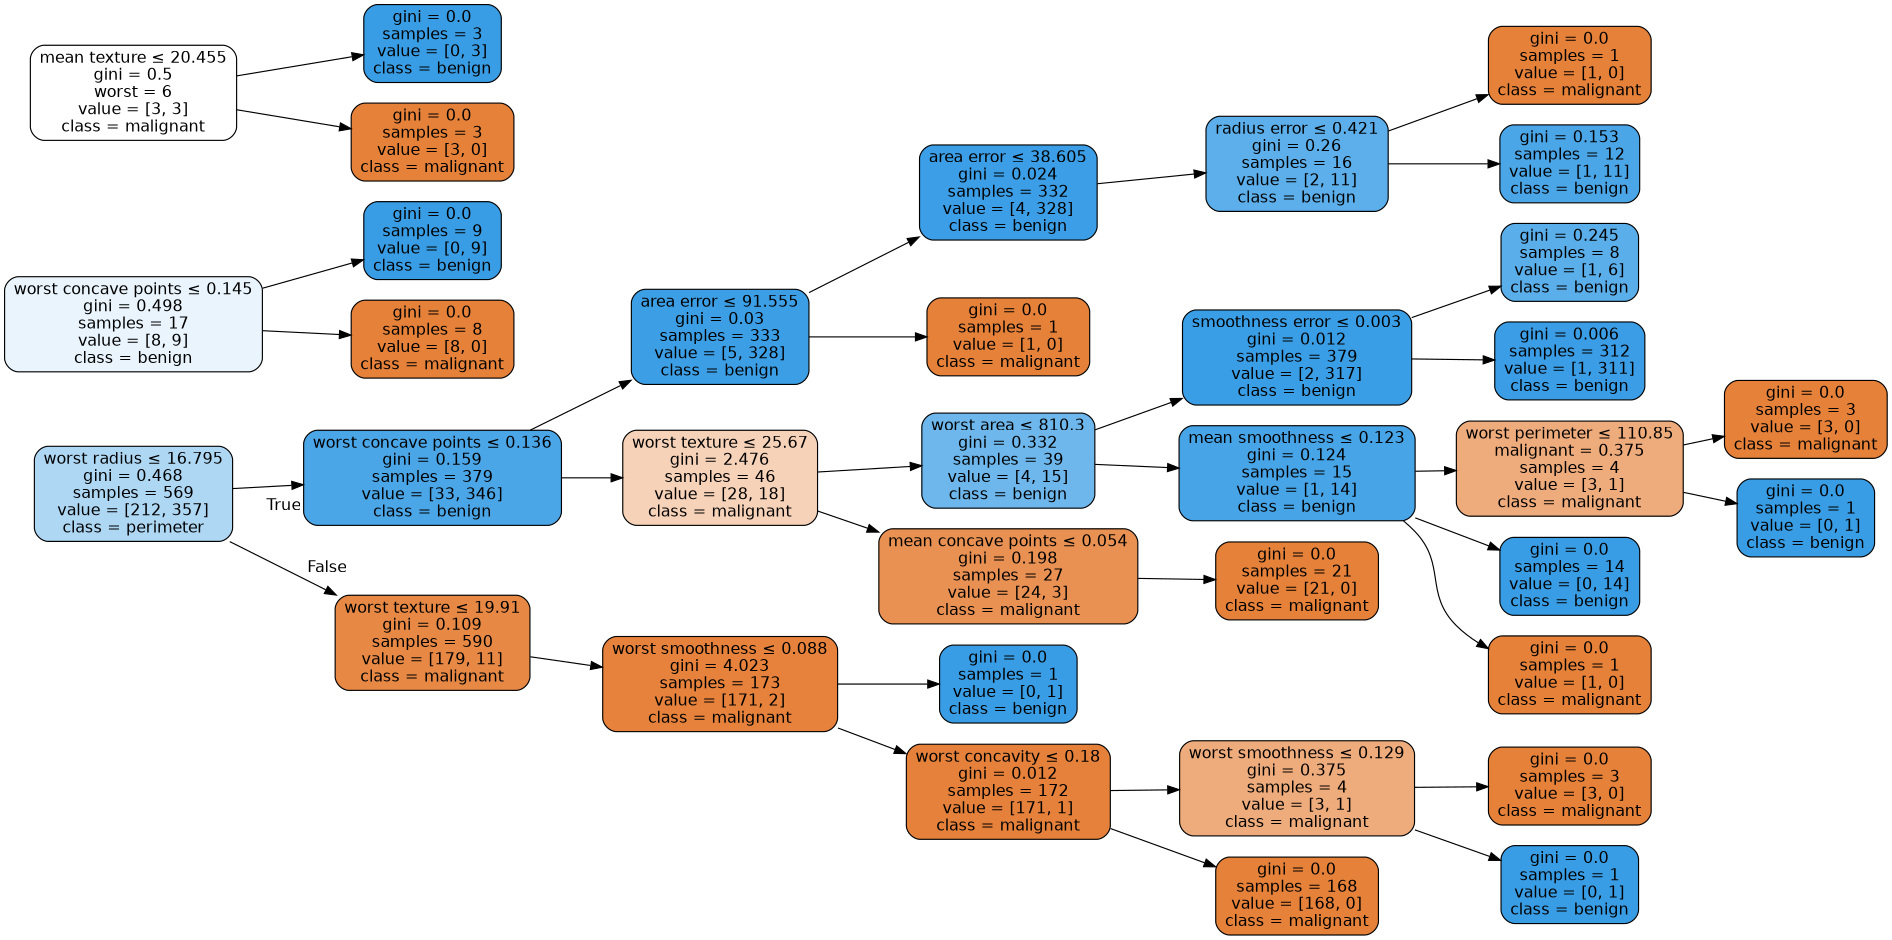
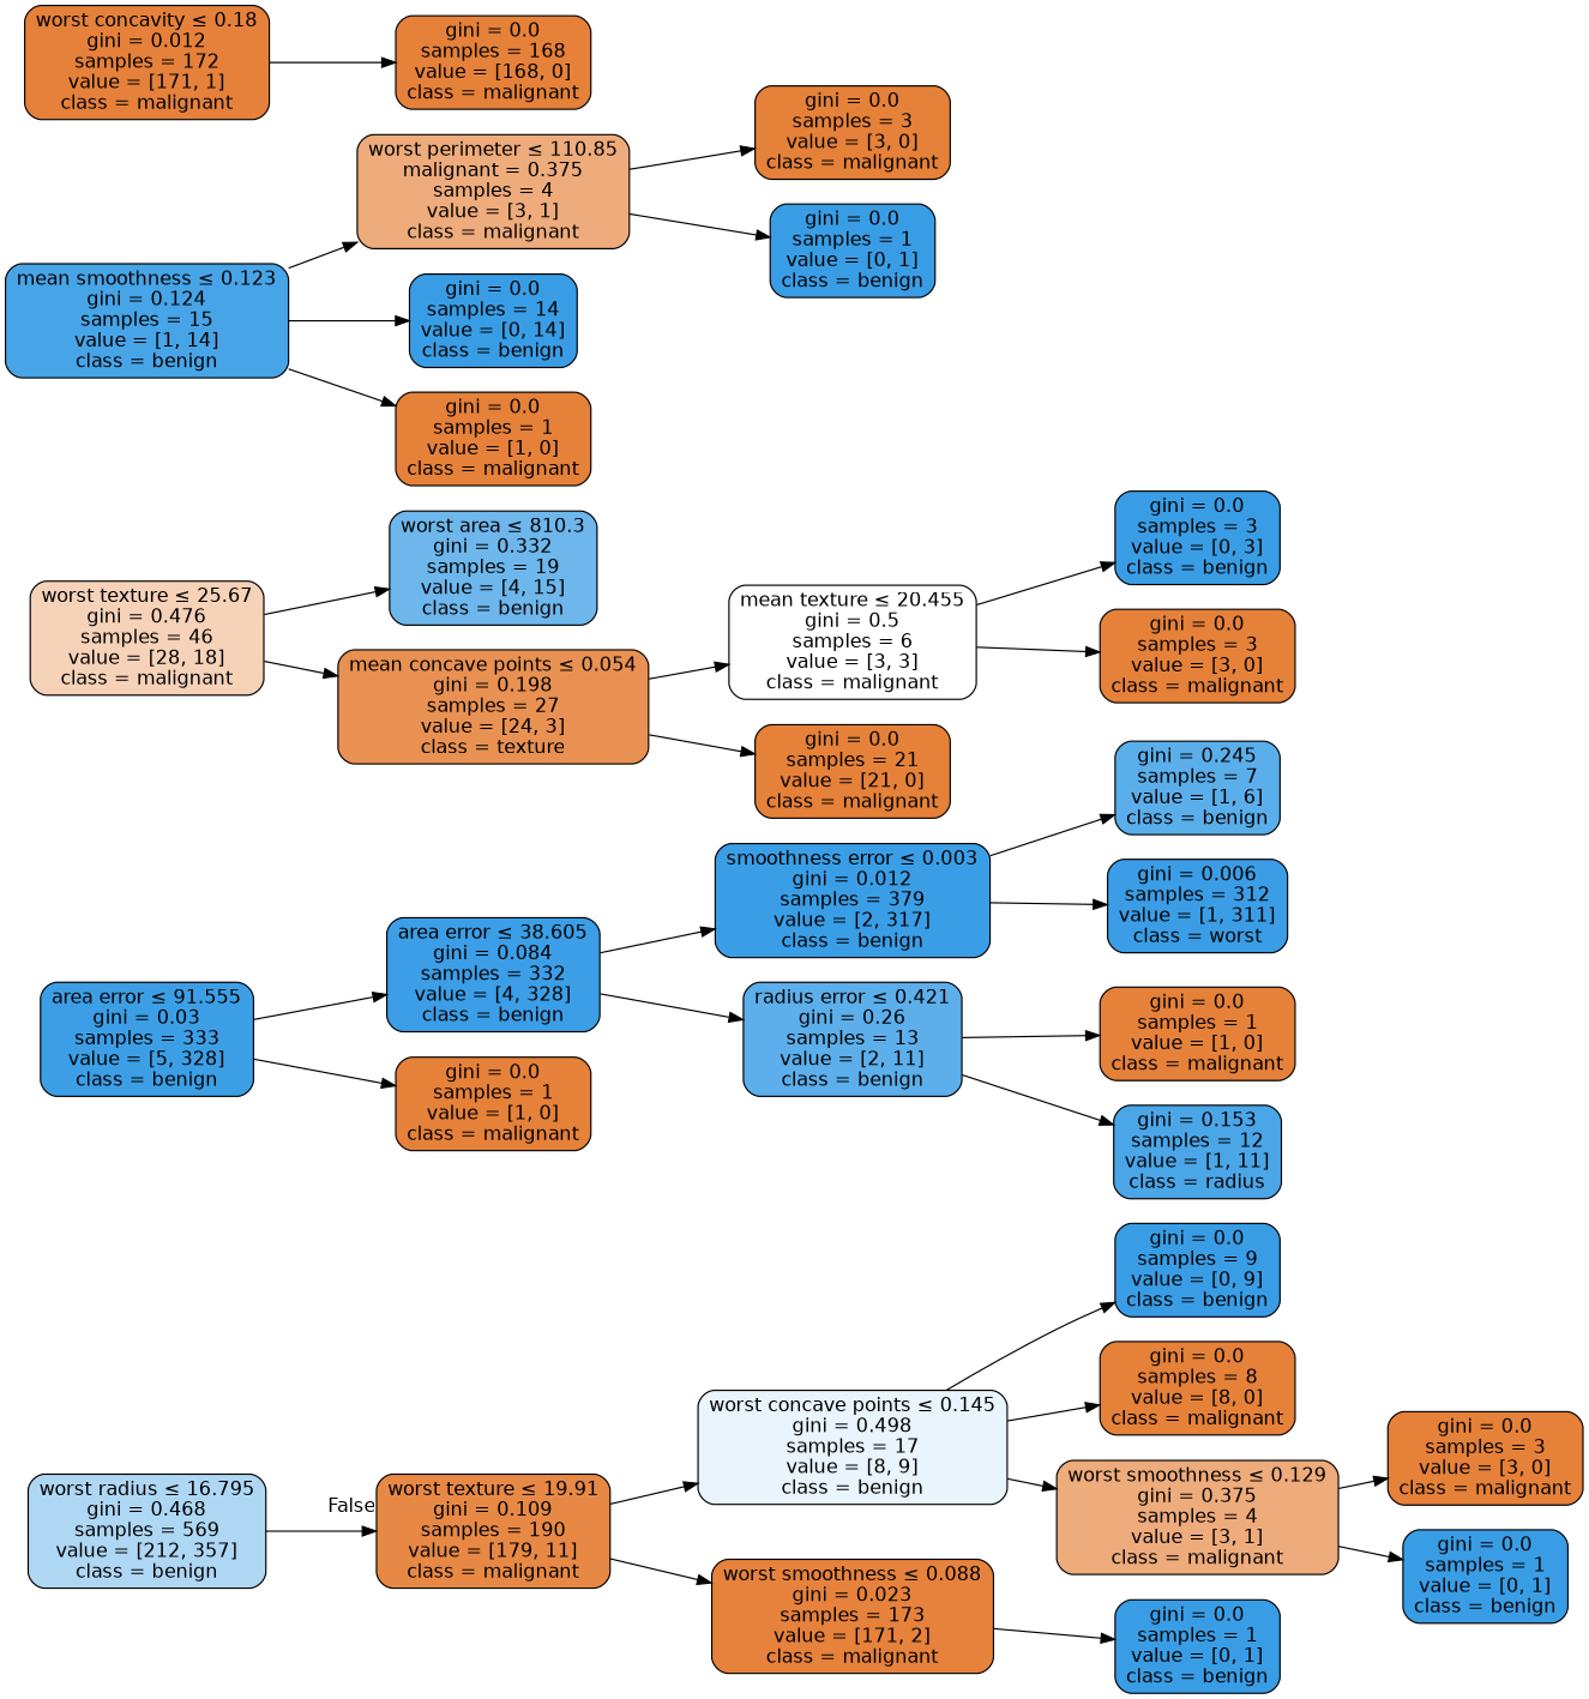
  digraph {
    rankdir=LR
    node [color=black fillcolor="#e58139ff" fontname=helvetica shape=box style="filled, rounded"]
    edge [fontname=helvetica]
-   n1 [fillcolor="#399de568" label=<worst radius &le; 16.795<br/>gini = 0.468<br/>samples = 569<br/>value = [212, 357]<br/>class = perimeter>]
-   n2 [fillcolor="#399de5e7" label=<worst concave points &le; 0.136<br/>gini = 0.159<br/>samples = 379<br/>value = [33, 346]<br/>class = benign>]
-   n3 [fillcolor="#e58139ef" label=<worst texture &le; 19.91<br/>gini = 0.109<br/>samples = 590<br/>value = [179, 11]<br/>class = malignant>]
+   n1 [fillcolor="#399de568" label=<worst radius &le; 16.795<br/>gini = 0.468<br/>samples = 569<br/>value = [212, 357]<br/>class = benign>]
+   n3 [fillcolor="#e58139ef" label=<worst texture &le; 19.91<br/>gini = 0.109<br/>samples = 190<br/>value = [179, 11]<br/>class = malignant>]
    n4 [fillcolor="#399de5fb" label=<area error &le; 91.555<br/>gini = 0.03<br/>samples = 333<br/>value = [5, 328]<br/>class = benign>]
-   n5 [fillcolor="#e581395b" label=<worst texture &le; 25.67<br/>gini = 2.476<br/>samples = 46<br/>value = [28, 18]<br/>class = malignant>]
+   n5 [fillcolor="#e581395b" label=<worst texture &le; 25.67<br/>gini = 0.476<br/>samples = 46<br/>value = [28, 18]<br/>class = malignant>]
    n6 [fillcolor="#399de51c" label=<worst concave points &le; 0.145<br/>gini = 0.498<br/>samples = 17<br/>value = [8, 9]<br/>class = benign>]
-   n7 [fillcolor="#e58139fc" label=<worst smoothness &le; 0.088<br/>gini = 4.023<br/>samples = 173<br/>value = [171, 2]<br/>class = malignant>]
-   n8 [fillcolor="#399de5fc" label=<area error &le; 38.605<br/>gini = 0.024<br/>samples = 332<br/>value = [4, 328]<br/>class = benign>]
+   n7 [fillcolor="#e58139fc" label=<worst smoothness &le; 0.088<br/>gini = 0.023<br/>samples = 173<br/>value = [171, 2]<br/>class = malignant>]
+   n8 [fillcolor="#399de5fc" label=<area error &le; 38.605<br/>gini = 0.084<br/>samples = 332<br/>value = [4, 328]<br/>class = benign>]
    n9 [label=<gini = 0.0<br/>samples = 1<br/>value = [1, 0]<br/>class = malignant>]
-   n10 [fillcolor="#399de5bb" label=<worst area &le; 810.3<br/>gini = 0.332<br/>samples = 39<br/>value = [4, 15]<br/>class = benign>]
-   n11 [fillcolor="#e58139df" label=<mean concave points &le; 0.054<br/>gini = 0.198<br/>samples = 27<br/>value = [24, 3]<br/>class = malignant>]
+   n10 [fillcolor="#399de5bb" label=<worst area &le; 810.3<br/>gini = 0.332<br/>samples = 19<br/>value = [4, 15]<br/>class = benign>]
+   n11 [fillcolor="#e58139df" label=<mean concave points &le; 0.054<br/>gini = 0.198<br/>samples = 27<br/>value = [24, 3]<br/>class = texture>]
    n12 [fillcolor="#399de5fd" label=<smoothness error &le; 0.003<br/>gini = 0.012<br/>samples = 379<br/>value = [2, 317]<br/>class = benign>]
-   n13 [fillcolor="#399de5d1" label=<radius error &le; 0.421<br/>gini = 0.26<br/>samples = 16<br/>value = [2, 11]<br/>class = benign>]
-   n14 [fillcolor="#399de5d4" label=<gini = 0.245<br/>samples = 8<br/>value = [1, 6]<br/>class = benign>]
-   n15 [fillcolor="#399de5fe" label=<gini = 0.006<br/>samples = 312<br/>value = [1, 311]<br/>class = benign>]
+   n13 [fillcolor="#399de5d1" label=<radius error &le; 0.421<br/>gini = 0.26<br/>samples = 13<br/>value = [2, 11]<br/>class = benign>]
+   n14 [fillcolor="#399de5d4" label=<gini = 0.245<br/>samples = 7<br/>value = [1, 6]<br/>class = benign>]
+   n15 [fillcolor="#399de5fe" label=<gini = 0.006<br/>samples = 312<br/>value = [1, 311]<br/>class = worst>]
    n16 [label=<gini = 0.0<br/>samples = 1<br/>value = [1, 0]<br/>class = malignant>]
-   n17 [fillcolor="#399de5e8" label=<gini = 0.153<br/>samples = 12<br/>value = [1, 11]<br/>class = benign>]
+   n17 [fillcolor="#399de5e8" label=<gini = 0.153<br/>samples = 12<br/>value = [1, 11]<br/>class = radius>]
    n18 [fillcolor="#399de5ed" label=<mean smoothness &le; 0.123<br/>gini = 0.124<br/>samples = 15<br/>value = [1, 14]<br/>class = benign>]
-   n19 [fillcolor="#e5813900" label=<mean texture &le; 20.455<br/>gini = 0.5<br/>worst = 6<br/>value = [3, 3]<br/>class = malignant>]
+   n19 [fillcolor="#e5813900" label=<mean texture &le; 20.455<br/>gini = 0.5<br/>samples = 6<br/>value = [3, 3]<br/>class = malignant>]
    n20 [label=<gini = 0.0<br/>samples = 21<br/>value = [21, 0]<br/>class = malignant>]
    n21 [fillcolor="#e58139aa" label=<worst perimeter &le; 110.85<br/>malignant = 0.375<br/>samples = 4<br/>value = [3, 1]<br/>class = malignant>]
    n22 [fillcolor="#399de5ff" label=<gini = 0.0<br/>samples = 14<br/>value = [0, 14]<br/>class = benign>]
    n23 [label=<gini = 0.0<br/>samples = 1<br/>value = [1, 0]<br/>class = malignant>]
    n24 [label=<gini = 0.0<br/>samples = 3<br/>value = [3, 0]<br/>class = malignant>]
    n25 [fillcolor="#399de5ff" label=<gini = 0.0<br/>samples = 1<br/>value = [0, 1]<br/>class = benign>]
    n26 [fillcolor="#399de5ff" label=<gini = 0.0<br/>samples = 3<br/>value = [0, 3]<br/>class = benign>]
    n27 [label=<gini = 0.0<br/>samples = 3<br/>value = [3, 0]<br/>class = malignant>]
    n28 [fillcolor="#399de5ff" label=<gini = 0.0<br/>samples = 9<br/>value = [0, 9]<br/>class = benign>]
    n29 [label=<gini = 0.0<br/>samples = 8<br/>value = [8, 0]<br/>class = malignant>]
    n30 [fillcolor="#399de5ff" label=<gini = 0.0<br/>samples = 1<br/>value = [0, 1]<br/>class = benign>]
    n31 [fillcolor="#e58139fe" label=<worst concavity &le; 0.18<br/>gini = 0.012<br/>samples = 172<br/>value = [171, 1]<br/>class = malignant>]
    n32 [fillcolor="#e58139aa" label=<worst smoothness &le; 0.129<br/>gini = 0.375<br/>samples = 4<br/>value = [3, 1]<br/>class = malignant>]
    n33 [label=<gini = 0.0<br/>samples = 168<br/>value = [168, 0]<br/>class = malignant>]
    n34 [label=<gini = 0.0<br/>samples = 3<br/>value = [3, 0]<br/>class = malignant>]
    n35 [fillcolor="#399de5ff" label=<gini = 0.0<br/>samples = 1<br/>value = [0, 1]<br/>class = benign>]
-   n1 -> n2 [headlabel=True labelangle=45 labeldistance=2.5]
    n1 -> n3 [headlabel=False labelangle=-45 labeldistance=2.5]
-   n2 -> n4
-   n2 -> n5
+   n3 -> n6
    n3 -> n7
    n4 -> n8
    n4 -> n9
    n5 -> n10
    n5 -> n11
    n6 -> n28
    n6 -> n29
    n7 -> n30
-   n7 -> n31
-   n10 -> n12
+   n8 -> n12
    n8 -> n13
-   n10 -> n18
+   n11 -> n19
    n11 -> n20
    n12 -> n14
    n12 -> n15
    n13 -> n16
    n13 -> n17
    n18 -> n21
    n18 -> n22
    n18 -> n23
    n19 -> n26
    n19 -> n27
    n21 -> n24
    n21 -> n25
-   n31 -> n32
+   n6 -> n32
    n31 -> n33
    n32 -> n34
    n32 -> n35
  }
